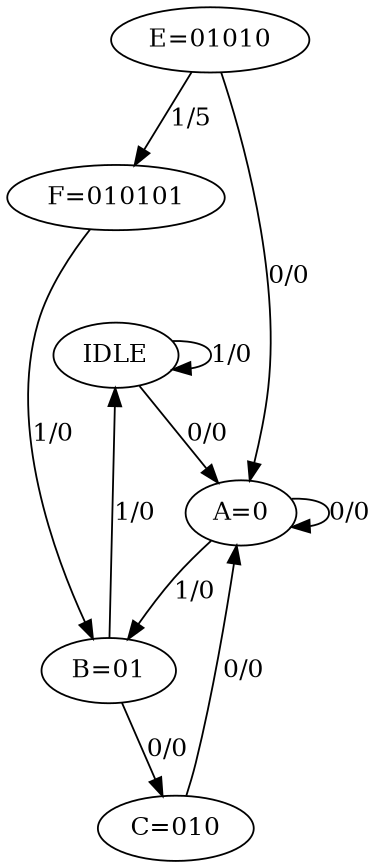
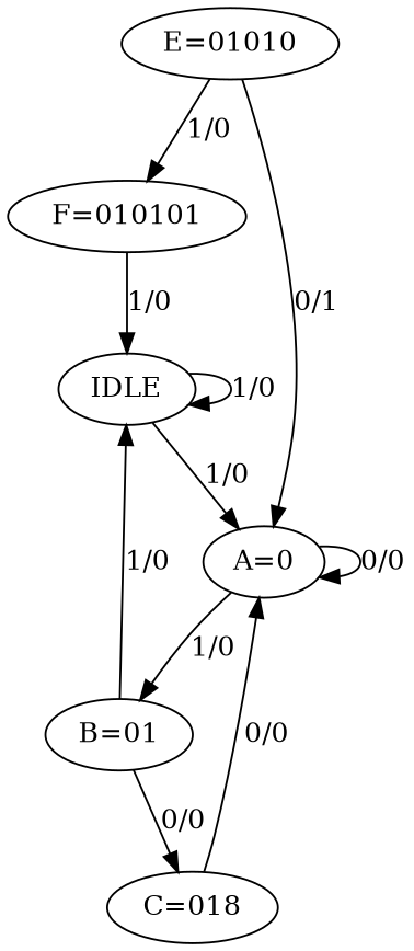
  digraph {
    IDLE
    "A=0"
    "B=01"
-   "C=010"
+   "C=010" [label="C=018"]
    "E=01010"
    "F=010101"
    IDLE -> IDLE [label="1/0"]
-   IDLE -> "A=0" [label="0/0"]
+   IDLE -> "A=0" [label="1/0"]
    "A=0" -> "A=0" [label="0/0"]
    "A=0" -> "B=01" [label="1/0"]
    "B=01" -> IDLE [label="1/0"]
    "B=01" -> "C=010" [label="0/0"]
    "C=010" -> "A=0" [label="0/0"]
-   "E=01010" -> "A=0" [label="0/0"]
-   "E=01010" -> "F=010101" [label="1/5"]
-   "F=010101" -> "B=01" [label="1/0"]
+   "E=01010" -> "A=0" [label="0/1"]
+   "E=01010" -> "F=010101" [label="1/0"]
+   "F=010101" -> IDLE [label="1/0"]
  }
